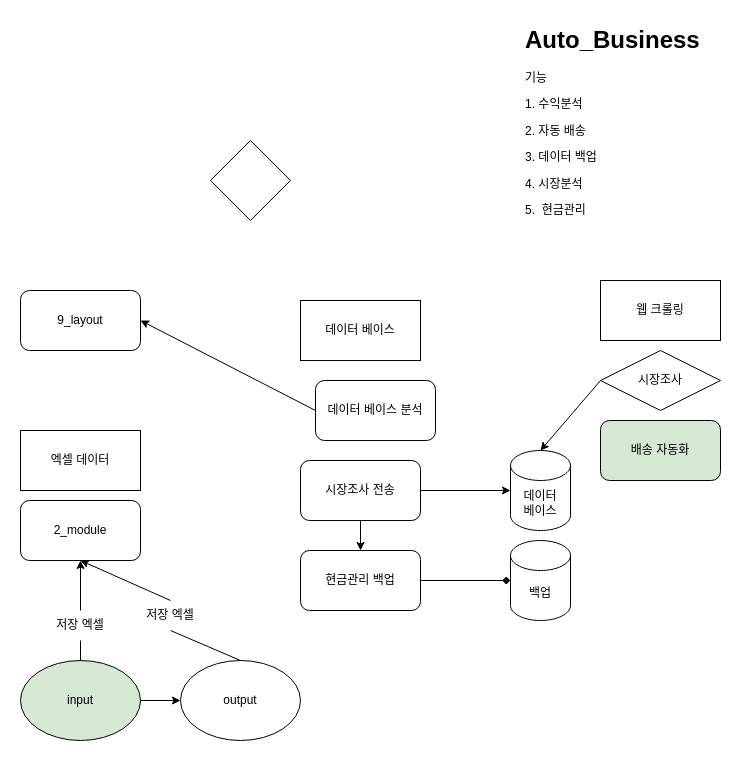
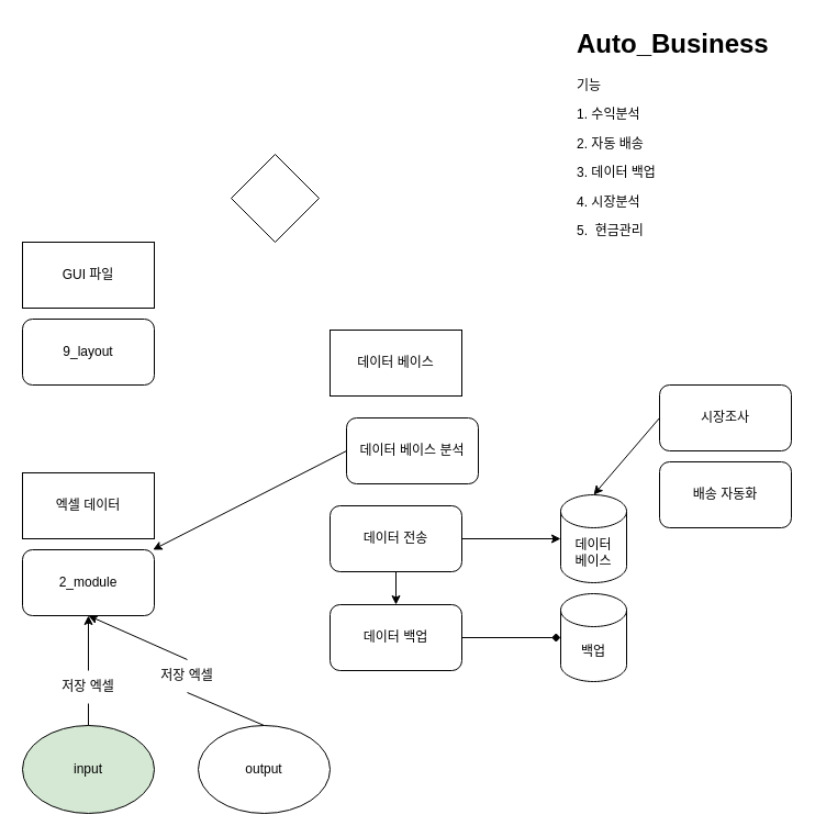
  <mxCell id="0" />
  <mxCell id="1" parent="0" />
  <mxCell id="2" value="input" style="ellipse;whiteSpace=wrap;html=1;fillColor=#d5e8d4;" parent="1" vertex="1"><mxGeometry x="20" y="660" width="120" height="80" as="geometry" /></mxCell>
  <mxCell id="3" value="output" style="ellipse;whiteSpace=wrap;html=1;" parent="1" vertex="1"><mxGeometry x="180" y="660" width="120" height="80" as="geometry" /></mxCell>
  <mxCell id="4" value="" style="endArrow=classic;html=1;exitX=0.5;exitY=0;exitDx=0;exitDy=0;entryX=0.5;entryY=1;entryDx=0;entryDy=0;startArrow=none;" parent="1" source="29" target="15" edge="1"><mxGeometry width="50" height="50" relative="1" as="geometry"><mxPoint x="470" y="980" as="sourcePoint" /><mxPoint x="410" y="660" as="targetPoint" /></mxGeometry></mxCell>
- <mxCell id="5" value="" style="endArrow=classic;html=1;exitX=1;exitY=0.5;exitDx=0;exitDy=0;entryX=0;entryY=0.5;entryDx=0;entryDy=0;" parent="1" source="2" target="3" edge="1"><mxGeometry width="50" height="50" relative="1" as="geometry"><mxPoint x="300" y="1095.02" as="sourcePoint" /><mxPoint x="340" y="1094.55" as="targetPoint" /></mxGeometry></mxCell>
  <mxCell id="6" value="&lt;h1&gt;Auto_Business&lt;/h1&gt;&lt;p&gt;기능&lt;/p&gt;&lt;p&gt;1. 수익분석&lt;/p&gt;&lt;p&gt;2. 자동 배송&lt;/p&gt;&lt;p&gt;3. 데이터 백업&lt;/p&gt;&lt;p&gt;4. 시장분석&lt;/p&gt;&lt;p&gt;5.&amp;nbsp; 현금관리&lt;/p&gt;" style="text;html=1;strokeColor=none;fillColor=none;spacing=5;spacingTop=-20;whiteSpace=wrap;overflow=hidden;rounded=0;" parent="1" vertex="1"><mxGeometry x="520" y="20" width="190" height="210" as="geometry" /></mxCell>
  <mxCell id="7" value="엑셀 데이터" style="rounded=0;whiteSpace=wrap;html=1;" parent="1" vertex="1"><mxGeometry x="20" y="430" width="120" height="60" as="geometry" /></mxCell>
+ <mxCell id="8" value="GUI 파일" style="rounded=0;whiteSpace=wrap;html=1;" parent="1" vertex="1"><mxGeometry x="20" y="220" width="120" height="60" as="geometry" /></mxCell>
  <mxCell id="9" value="데이터 베이스" style="rounded=0;whiteSpace=wrap;html=1;" vertex="1" parent="1"><mxGeometry x="300" y="300" width="120" height="60" as="geometry" /></mxCell>
  <mxCell id="10" value="9_layout" style="rounded=1;whiteSpace=wrap;html=1;" vertex="1" parent="1"><mxGeometry x="20" y="290" width="120" height="60" as="geometry" /></mxCell>
- <mxCell id="11" value="&lt;span&gt;시장조사 전송&lt;/span&gt;" style="rounded=1;whiteSpace=wrap;html=1;" vertex="1" parent="1"><mxGeometry x="300" y="460" width="120" height="60" as="geometry" /></mxCell>
+ <mxCell id="11" value="&lt;span&gt;데이터 전송&lt;/span&gt;" style="rounded=1;whiteSpace=wrap;html=1;" vertex="1" parent="1"><mxGeometry x="300" y="460" width="120" height="60" as="geometry" /></mxCell>
  <mxCell id="12" value="데이터 베이스 분석" style="rounded=1;whiteSpace=wrap;html=1;" vertex="1" parent="1"><mxGeometry x="315" y="380" width="120" height="60" as="geometry" /></mxCell>
  <mxCell id="13" value="" style="rhombus;whiteSpace=wrap;html=1;" vertex="1" parent="1"><mxGeometry x="210" y="140" width="80" height="80" as="geometry" /></mxCell>
  <mxCell id="14" value="데이터 &lt;br&gt;베이스" style="shape=cylinder3;whiteSpace=wrap;html=1;boundedLbl=1;backgroundOutline=1;size=15;" vertex="1" parent="1"><mxGeometry x="510" y="450" width="60" height="80" as="geometry" /></mxCell>
  <mxCell id="15" value="2_module" style="rounded=1;whiteSpace=wrap;html=1;" vertex="1" parent="1"><mxGeometry x="20" y="500" width="120" height="60" as="geometry" /></mxCell>
- <mxCell id="16" value="웹 크롤링" style="rounded=0;whiteSpace=wrap;html=1;" vertex="1" parent="1"><mxGeometry x="600" y="280" width="120" height="60" as="geometry" /></mxCell>
- <mxCell id="17" value="시장조사" style="rhombus;whiteSpace=wrap;html=1;" vertex="1" parent="1"><mxGeometry x="600" y="350" width="120" height="60" as="geometry" /></mxCell>
- <mxCell id="18" value="현금관리 백업" style="rounded=1;whiteSpace=wrap;html=1;" vertex="1" parent="1"><mxGeometry x="300" y="550" width="120" height="60" as="geometry" /></mxCell>
- <mxCell id="19" value="" style="endArrow=classic;html=1;entryX=1;entryY=0.5;entryDx=0;entryDy=0;exitX=0;exitY=0.5;exitDx=0;exitDy=0;" edge="1" parent="1" source="12" target="10"><mxGeometry width="50" height="50" relative="1" as="geometry"><mxPoint x="330" y="450" as="sourcePoint" /><mxPoint x="380" y="400" as="targetPoint" /></mxGeometry></mxCell>
+ <mxCell id="17" value="시장조사" style="rounded=1;whiteSpace=wrap;html=1;" vertex="1" parent="1"><mxGeometry x="600" y="350" width="120" height="60" as="geometry" /></mxCell>
+ <mxCell id="18" value="데이터 백업" style="rounded=1;whiteSpace=wrap;html=1;" vertex="1" parent="1"><mxGeometry x="300" y="550" width="120" height="60" as="geometry" /></mxCell>
+ <mxCell id="19" value="" style="endArrow=classic;html=1;exitX=0;exitY=0.5;exitDx=0;exitDy=0;" edge="1" parent="1" source="12" target="15"><mxGeometry width="50" height="50" relative="1" as="geometry"><mxPoint x="330" y="450" as="sourcePoint" /><mxPoint x="380" y="400" as="targetPoint" /></mxGeometry></mxCell>
  <mxCell id="20" value="" style="endArrow=classic;html=1;entryX=0;entryY=0.5;entryDx=0;entryDy=0;entryPerimeter=0;" edge="1" parent="1" source="11" target="14"><mxGeometry width="50" height="50" relative="1" as="geometry"><mxPoint x="330" y="450" as="sourcePoint" /><mxPoint x="600" y="550" as="targetPoint" /></mxGeometry></mxCell>
  <mxCell id="21" value="백업" style="shape=cylinder3;whiteSpace=wrap;html=1;boundedLbl=1;backgroundOutline=1;size=15;" vertex="1" parent="1"><mxGeometry x="510" y="540" width="60" height="80" as="geometry" /></mxCell>
  <mxCell id="22" value="" style="endArrow=diamond;html=1;entryX=0;entryY=0.5;entryDx=0;entryDy=0;entryPerimeter=0;exitX=1;exitY=0.5;exitDx=0;exitDy=0;" edge="1" parent="1" source="18" target="21"><mxGeometry width="50" height="50" relative="1" as="geometry"><mxPoint x="330" y="550" as="sourcePoint" /><mxPoint x="380" y="500" as="targetPoint" /></mxGeometry></mxCell>
  <mxCell id="23" value="" style="endArrow=classic;html=1;" edge="1" parent="1" target="18"><mxGeometry width="50" height="50" relative="1" as="geometry"><mxPoint x="360" y="520" as="sourcePoint" /><mxPoint x="380" y="500" as="targetPoint" /></mxGeometry></mxCell>
  <mxCell id="24" value="" style="endArrow=classic;html=1;exitX=0;exitY=0.5;exitDx=0;exitDy=0;entryX=0.5;entryY=0;entryDx=0;entryDy=0;entryPerimeter=0;" edge="1" parent="1" source="17" target="14"><mxGeometry width="50" height="50" relative="1" as="geometry"><mxPoint x="330" y="450" as="sourcePoint" /><mxPoint x="380" y="400" as="targetPoint" /></mxGeometry></mxCell>
- <mxCell id="25" value="배송 자동화" style="rounded=1;whiteSpace=wrap;html=1;fillColor=#d5e8d4;" vertex="1" parent="1"><mxGeometry x="600" y="420" width="120" height="60" as="geometry" /></mxCell>
+ <mxCell id="25" value="배송 자동화" style="rounded=1;whiteSpace=wrap;html=1;" vertex="1" parent="1"><mxGeometry x="600" y="420" width="120" height="60" as="geometry" /></mxCell>
  <mxCell id="26" value="" style="endArrow=classic;html=1;exitX=0.5;exitY=0;exitDx=0;exitDy=0;entryX=0.5;entryY=1;entryDx=0;entryDy=0;startArrow=none;" edge="1" parent="1" source="27" target="15"><mxGeometry relative="1" as="geometry"><mxPoint x="300" y="620" as="sourcePoint" /><mxPoint x="400" y="620" as="targetPoint" /></mxGeometry></mxCell>
  <mxCell id="27" value="저장 엑셀" style="text;html=1;strokeColor=none;fillColor=none;align=center;verticalAlign=middle;whiteSpace=wrap;rounded=0;" vertex="1" parent="1"><mxGeometry x="50" y="610" width="60" height="30" as="geometry" /></mxCell>
  <mxCell id="28" value="" style="endArrow=none;html=1;exitX=0.5;exitY=0;exitDx=0;exitDy=0;entryX=0.5;entryY=1;entryDx=0;entryDy=0;" edge="1" parent="1" source="2" target="27"><mxGeometry relative="1" as="geometry"><mxPoint x="80" y="660" as="sourcePoint" /><mxPoint x="80" y="560" as="targetPoint" /></mxGeometry></mxCell>
  <mxCell id="29" value="저장 엑셀" style="text;html=1;strokeColor=none;fillColor=none;align=center;verticalAlign=middle;whiteSpace=wrap;rounded=0;" vertex="1" parent="1"><mxGeometry x="140" y="600" width="60" height="30" as="geometry" /></mxCell>
  <mxCell id="30" value="" style="endArrow=none;html=1;exitX=0.5;exitY=0;exitDx=0;exitDy=0;entryX=0.5;entryY=1;entryDx=0;entryDy=0;" edge="1" parent="1" source="3" target="29"><mxGeometry width="50" height="50" relative="1" as="geometry"><mxPoint x="240" y="660" as="sourcePoint" /><mxPoint x="80" y="560" as="targetPoint" /></mxGeometry></mxCell>
